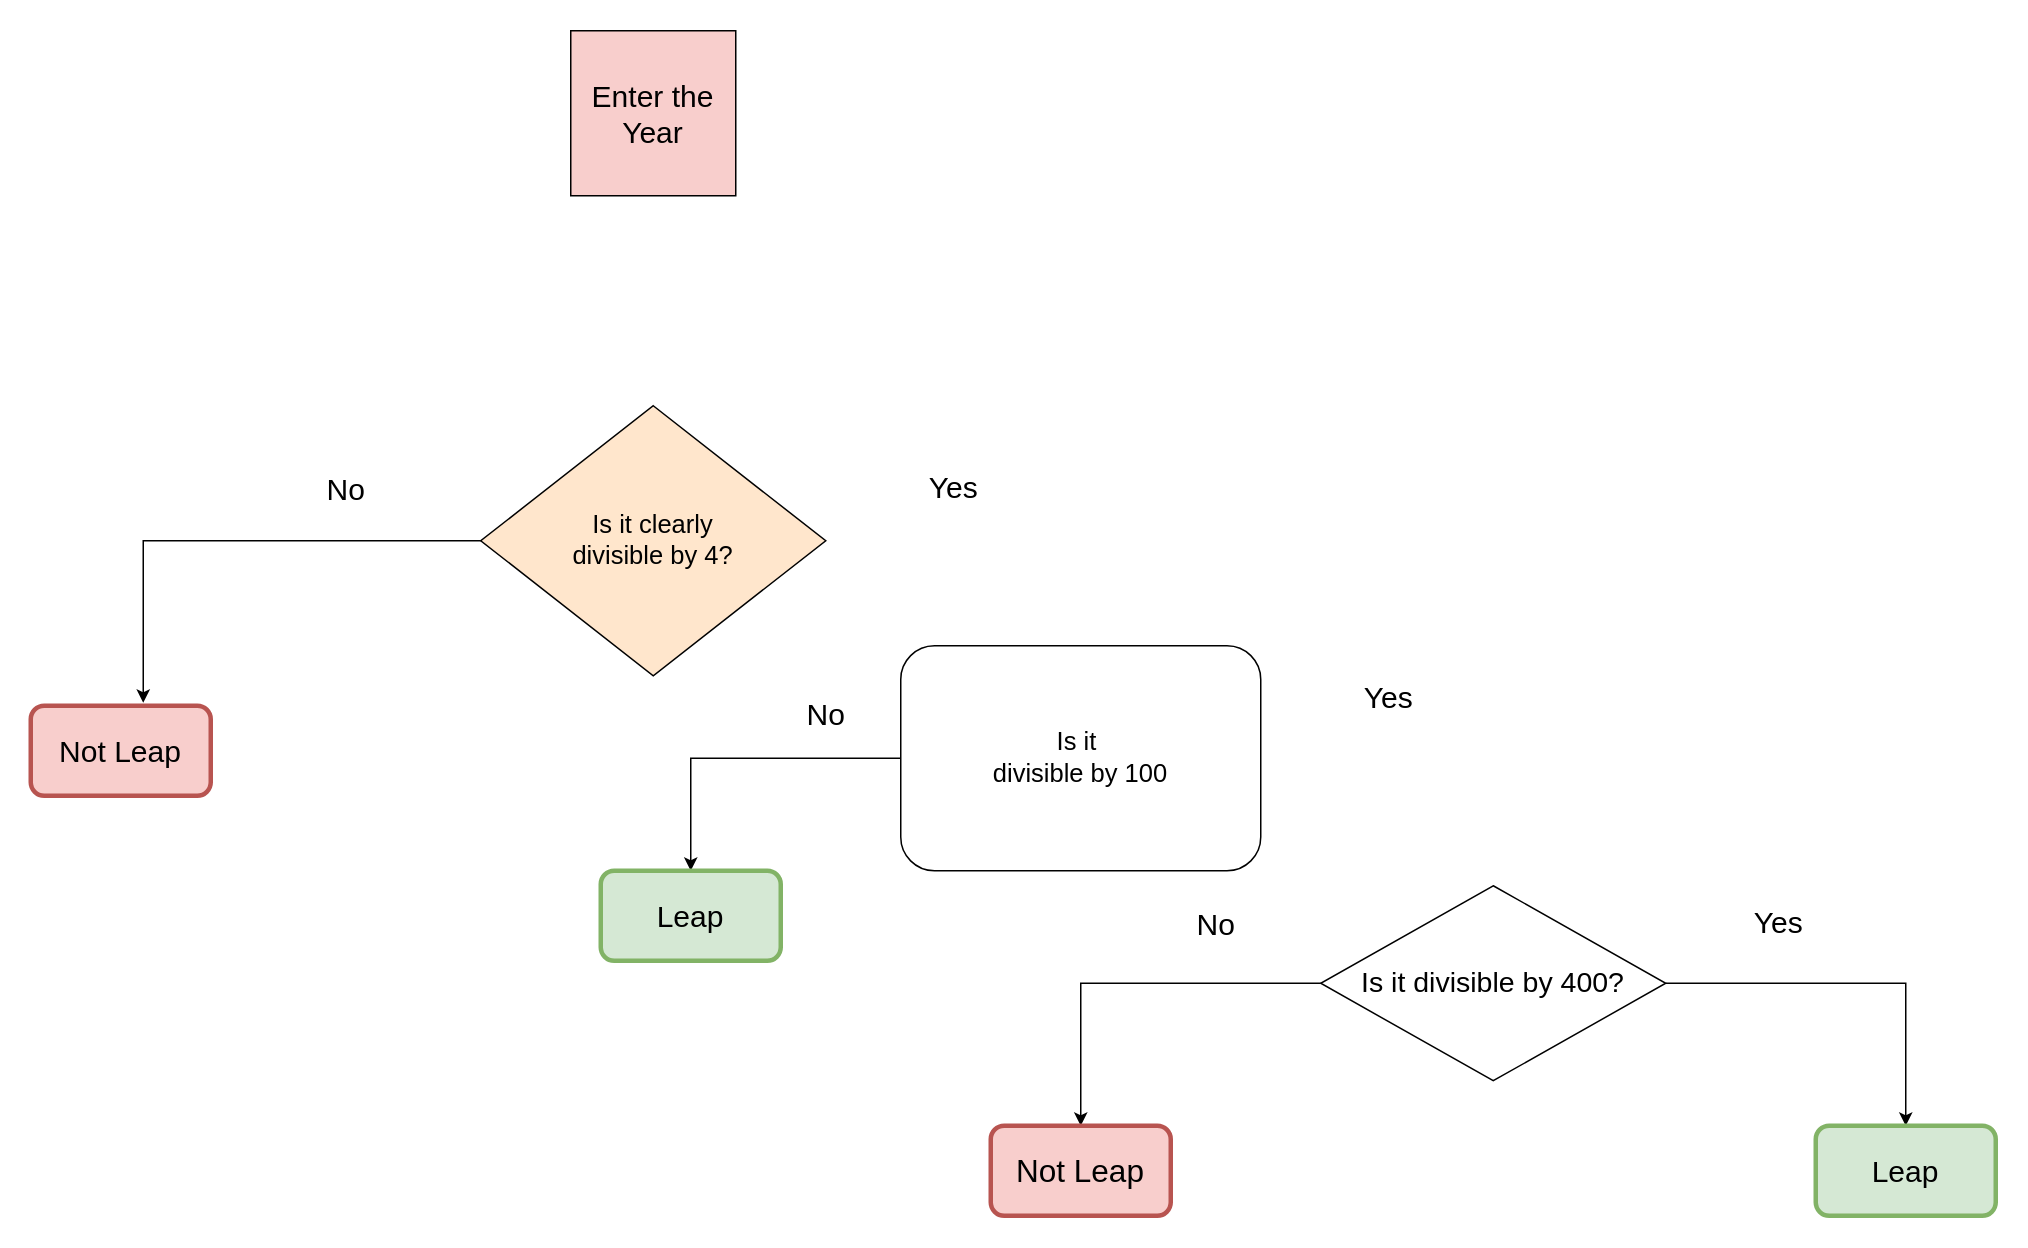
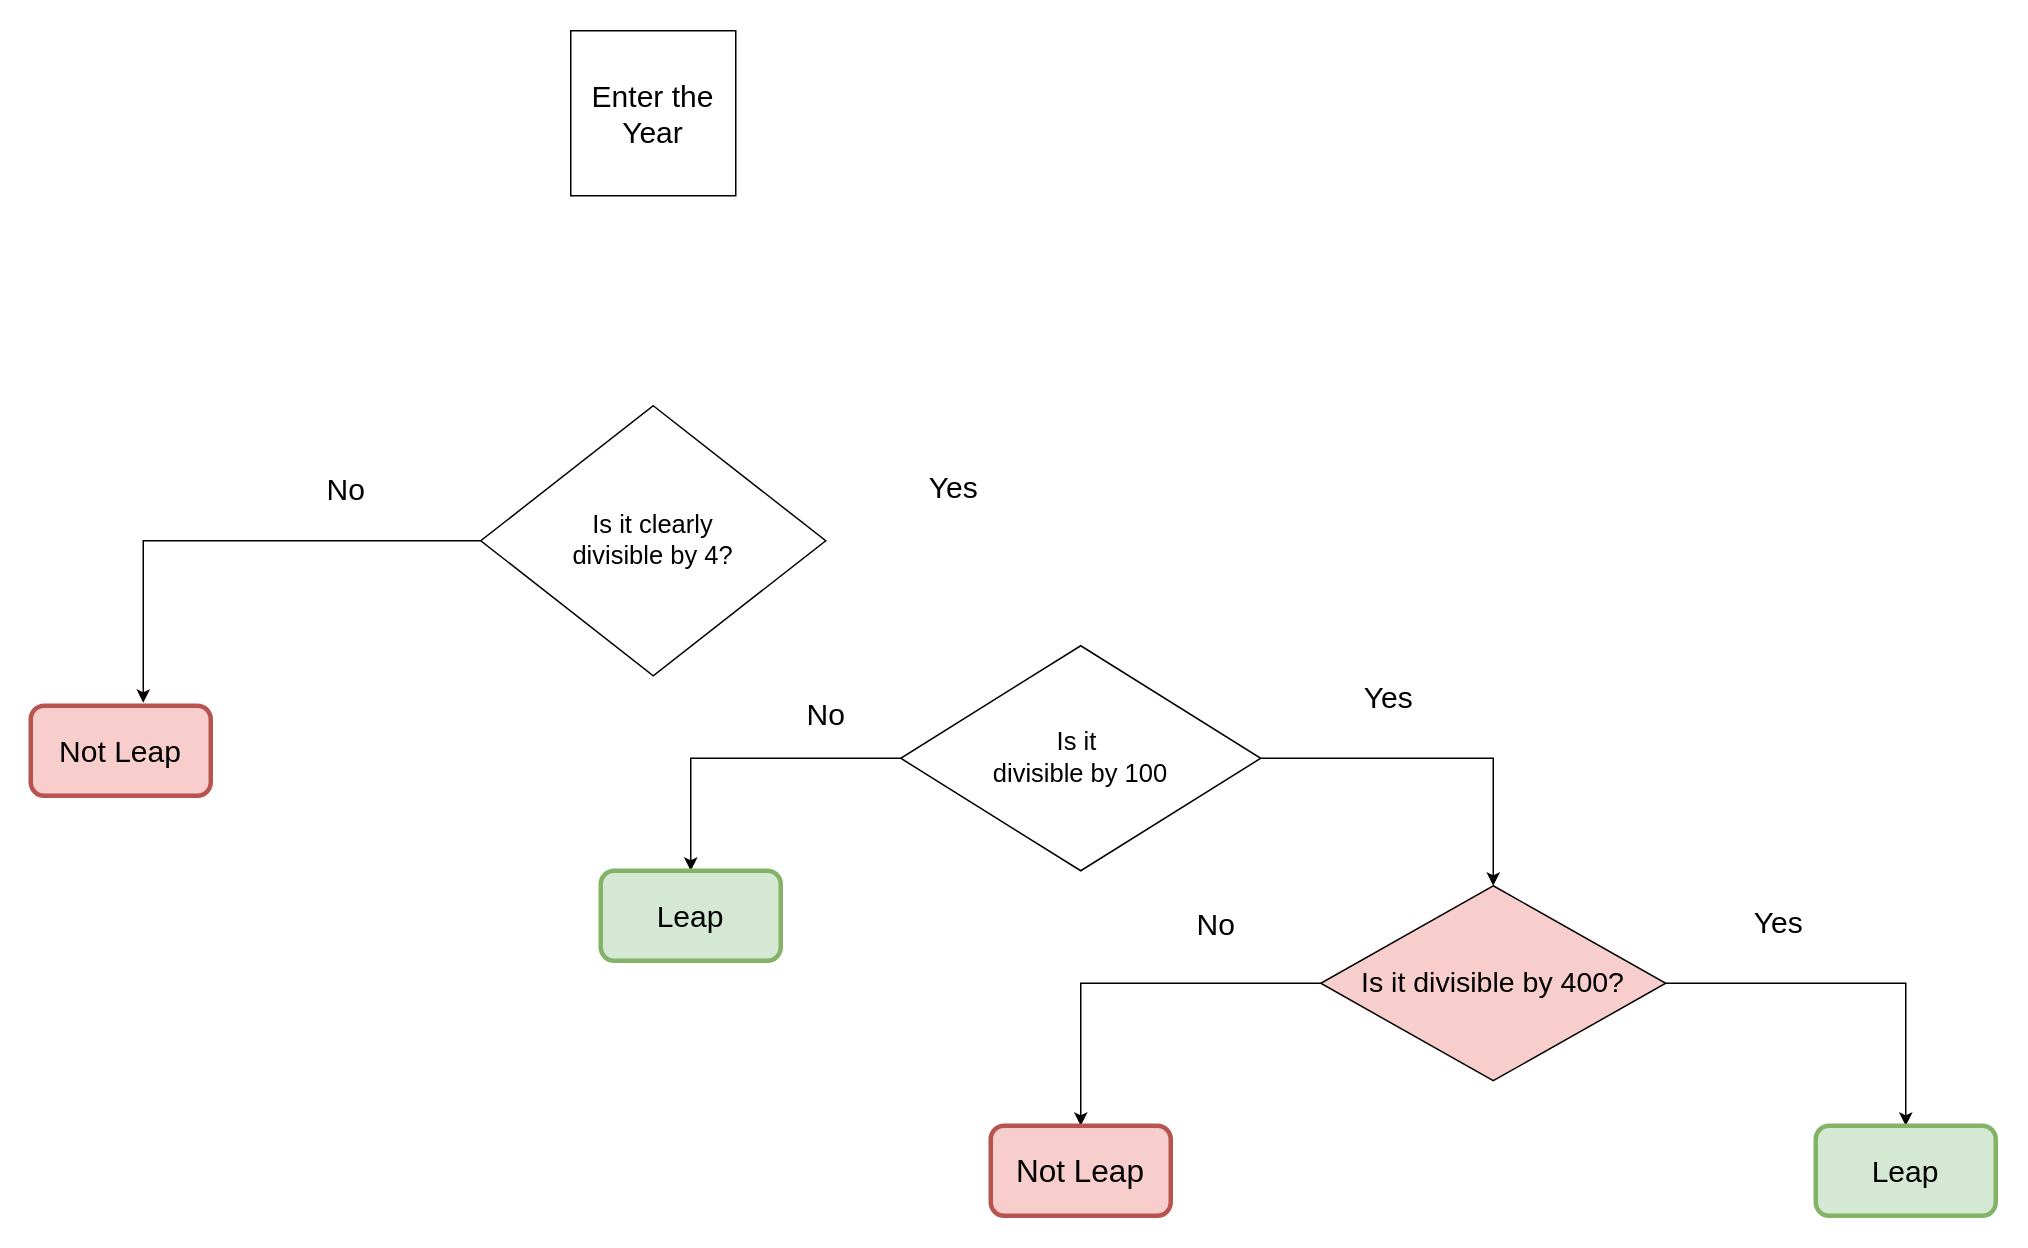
  <mxCell id="0" />
  <mxCell id="1" parent="0" />
  <mxCell id="2" style="edgeStyle=orthogonalEdgeStyle;rounded=0;orthogonalLoop=1;jettySize=auto;html=1;entryX=0.625;entryY=-0.033;entryDx=0;entryDy=0;entryPerimeter=0;" parent="1" source="3" target="7" edge="1"><mxGeometry relative="1" as="geometry" /></mxCell>
- <mxCell id="3" value="&lt;font style=&quot;font-size: 17px;&quot;&gt;Is it clearly &lt;br&gt;divisible by 4?&lt;br&gt;&lt;/font&gt;" style="rhombus;whiteSpace=wrap;html=1;fillColor=#ffe6cc;" parent="1" vertex="1"><mxGeometry x="320" y="270" width="230" height="180" as="geometry" /></mxCell>
+ <mxCell id="3" value="&lt;font style=&quot;font-size: 17px;&quot;&gt;Is it clearly &lt;br&gt;divisible by 4?&lt;br&gt;&lt;/font&gt;" style="rhombus;whiteSpace=wrap;html=1;" parent="1" vertex="1"><mxGeometry x="320" y="270" width="230" height="180" as="geometry" /></mxCell>
  <mxCell id="4" style="edgeStyle=orthogonalEdgeStyle;rounded=0;orthogonalLoop=1;jettySize=auto;html=1;entryX=0.5;entryY=0;entryDx=0;entryDy=0;fontSize=17;" parent="1" source="6" target="8" edge="1"><mxGeometry relative="1" as="geometry" /></mxCell>
- <mxCell id="6" value="&lt;font style=&quot;font-size: 17px;&quot;&gt;Is it&amp;nbsp;&lt;br&gt;divisible by 100&lt;/font&gt;" style="whiteSpace=wrap;html=1;rounded=1;" parent="1" vertex="1"><mxGeometry x="600" y="430" width="240" height="150" as="geometry" /></mxCell>
+ <mxCell id="5" style="edgeStyle=orthogonalEdgeStyle;rounded=0;orthogonalLoop=1;jettySize=auto;html=1;entryX=0.5;entryY=0;entryDx=0;entryDy=0;fontSize=20;" parent="1" source="6" target="11" edge="1"><mxGeometry relative="1" as="geometry" /></mxCell>
+ <mxCell id="6" value="&lt;font style=&quot;font-size: 17px;&quot;&gt;Is it&amp;nbsp;&lt;br&gt;divisible by 100&lt;/font&gt;" style="rhombus;whiteSpace=wrap;html=1;" parent="1" vertex="1"><mxGeometry x="600" y="430" width="240" height="150" as="geometry" /></mxCell>
  <mxCell id="7" value="&lt;font style=&quot;font-size: 20px;&quot;&gt;Not Leap&lt;/font&gt;" style="rounded=1;whiteSpace=wrap;html=1;fillColor=#f8cecc;strokeColor=#b85450;strokeWidth=3;" parent="1" vertex="1"><mxGeometry x="20" y="470" width="120" height="60" as="geometry" /></mxCell>
  <mxCell id="8" value="&lt;font style=&quot;font-size: 20px;&quot;&gt;Leap&lt;/font&gt;" style="rounded=1;whiteSpace=wrap;html=1;fillColor=#d5e8d4;strokeColor=#82B366;strokeWidth=3;" parent="1" vertex="1"><mxGeometry x="400" y="580" width="120" height="60" as="geometry" /></mxCell>
  <mxCell id="9" style="edgeStyle=orthogonalEdgeStyle;rounded=0;orthogonalLoop=1;jettySize=auto;html=1;" parent="1" source="11" target="12" edge="1"><mxGeometry relative="1" as="geometry"><mxPoint x="680" y="630" as="targetPoint" /></mxGeometry></mxCell>
  <mxCell id="10" style="edgeStyle=orthogonalEdgeStyle;rounded=0;orthogonalLoop=1;jettySize=auto;html=1;" parent="1" source="11" target="13" edge="1"><mxGeometry relative="1" as="geometry"><mxPoint x="1000" y="650" as="targetPoint" /></mxGeometry></mxCell>
- <mxCell id="11" value="&lt;font style=&quot;font-size: 19px;&quot;&gt;Is it divisible by 400?&lt;/font&gt;" style="rhombus;whiteSpace=wrap;html=1;" parent="1" vertex="1"><mxGeometry x="880" y="590" width="230" height="130" as="geometry" /></mxCell>
+ <mxCell id="11" value="&lt;font style=&quot;font-size: 19px;&quot;&gt;Is it divisible by 400?&lt;/font&gt;" style="rhombus;whiteSpace=wrap;html=1;fillColor=#f8cecc;" parent="1" vertex="1"><mxGeometry x="880" y="590" width="230" height="130" as="geometry" /></mxCell>
  <mxCell id="12" value="&lt;font style=&quot;font-size: 21px;&quot;&gt;Not Leap&lt;/font&gt;" style="rounded=1;whiteSpace=wrap;html=1;fillColor=#f8cecc;strokeColor=#b85450;strokeWidth=3;" parent="1" vertex="1"><mxGeometry x="660" y="750" width="120" height="60" as="geometry" /></mxCell>
  <mxCell id="13" value="&lt;font style=&quot;font-size: 20px;&quot;&gt;Leap&lt;/font&gt;" style="rounded=1;whiteSpace=wrap;html=1;fillColor=#d5e8d4;strokeColor=#82b366;strokeWidth=3;" parent="1" vertex="1"><mxGeometry x="1210" y="750" width="120" height="60" as="geometry" /></mxCell>
  <mxCell id="14" value="&lt;span style=&quot;font-size: 20px;&quot;&gt;Yes&lt;/span&gt;" style="text;html=1;resizable=0;autosize=1;align=center;verticalAlign=middle;points=[];fillColor=none;strokeColor=none;rounded=0;fontSize=17;" parent="1" vertex="1"><mxGeometry x="610" y="310" width="50" height="30" as="geometry" /></mxCell>
  <mxCell id="15" value="No" style="text;html=1;resizable=0;autosize=1;align=center;verticalAlign=middle;points=[];fillColor=none;strokeColor=none;rounded=0;fontSize=20;" parent="1" vertex="1"><mxGeometry y="310" width="40" height="30" as="geometry" x="210" /></mxCell>
  <mxCell id="16" value="No" style="text;html=1;resizable=0;autosize=1;align=center;verticalAlign=middle;points=[];fillColor=none;strokeColor=none;rounded=0;fontSize=20;" parent="1" vertex="1"><mxGeometry x="530" y="460" width="40" height="30" as="geometry" /></mxCell>
  <mxCell id="17" value="&lt;span style=&quot;font-size: 20px;&quot;&gt;Yes&lt;/span&gt;" style="text;html=1;resizable=0;autosize=1;align=center;verticalAlign=middle;points=[];fillColor=none;strokeColor=none;rounded=0;fontSize=17;" parent="1" vertex="1"><mxGeometry x="900" y="450" width="50" height="30" as="geometry" /></mxCell>
  <mxCell id="18" value="&lt;span style=&quot;font-size: 20px;&quot;&gt;Yes&lt;/span&gt;" style="text;html=1;resizable=0;autosize=1;align=center;verticalAlign=middle;points=[];fillColor=none;strokeColor=none;rounded=0;fontSize=17;" parent="1" vertex="1"><mxGeometry x="1160" y="600" width="50" height="30" as="geometry" /></mxCell>
- <mxCell id="19" value="Enter the Year" style="whiteSpace=wrap;html=1;aspect=fixed;fontSize=20;fillColor=#f8cecc;" parent="1" vertex="1"><mxGeometry x="380" y="20" width="110" height="110" as="geometry" /></mxCell>
+ <mxCell id="19" value="Enter the Year" style="whiteSpace=wrap;html=1;aspect=fixed;fontSize=20;" parent="1" vertex="1"><mxGeometry x="380" y="20" width="110" height="110" as="geometry" /></mxCell>
  <mxCell id="20" value="No" style="text;html=1;resizable=0;autosize=1;align=center;verticalAlign=middle;points=[];fillColor=none;strokeColor=none;rounded=0;fontSize=20;" parent="1" vertex="1"><mxGeometry x="790" y="600" width="40" height="30" as="geometry" /></mxCell>
